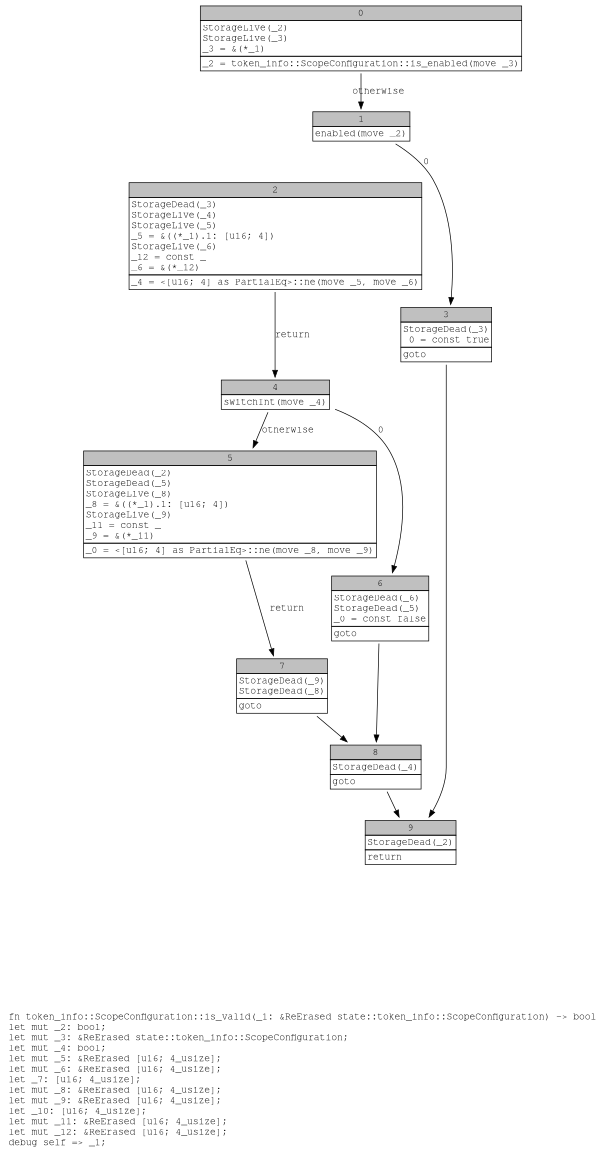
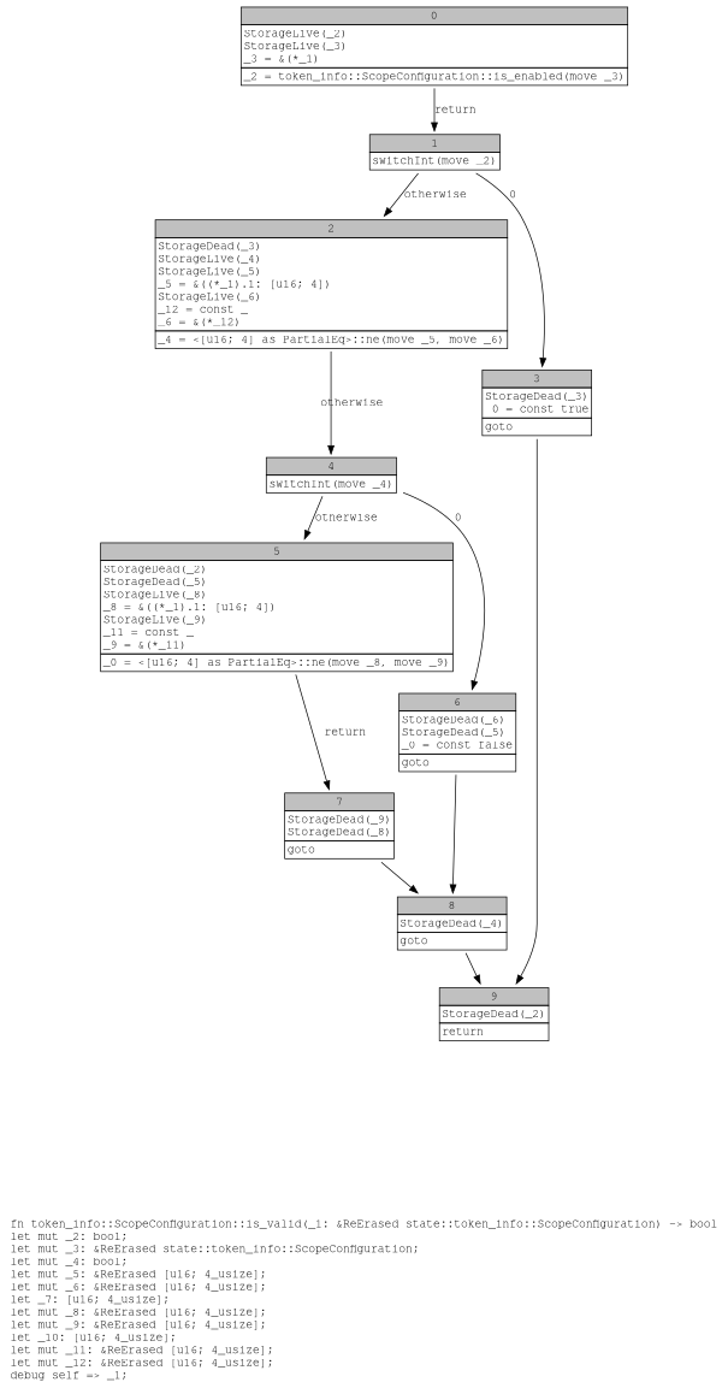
  digraph {
    fontname="Courier, monospace"
    label=<fn token_info::ScopeConfiguration::is_valid(_1: &amp;ReErased state::token_info::ScopeConfiguration) -&gt; bool<br align="left"/>let mut _2: bool;<br align="left"/>let mut _3: &amp;ReErased state::token_info::ScopeConfiguration;<br align="left"/>let mut _4: bool;<br align="left"/>let mut _5: &amp;ReErased [u16; 4_usize];<br align="left"/>let mut _6: &amp;ReErased [u16; 4_usize];<br align="left"/>let _7: [u16; 4_usize];<br align="left"/>let mut _8: &amp;ReErased [u16; 4_usize];<br align="left"/>let mut _9: &amp;ReErased [u16; 4_usize];<br align="left"/>let _10: [u16; 4_usize];<br align="left"/>let mut _11: &amp;ReErased [u16; 4_usize];<br align="left"/>let mut _12: &amp;ReErased [u16; 4_usize];<br align="left"/>debug self =&gt; _1;<br align="left"/>>
    node [fontname="Courier, monospace" shape=none]
    edge [fontname="Courier, monospace"]
    n1 [label=<<table border="0" cellborder="1" cellspacing="0"><tr><td bgcolor="gray" align="center" colspan="1">0</td></tr><tr><td align="left" balign="left">StorageLive(_2)<br/>StorageLive(_3)<br/>_3 = &amp;(*_1)<br/></td></tr><tr><td align="left">_2 = token_info::ScopeConfiguration::is_enabled(move _3)</td></tr></table>>]
-   n2 [label=<<table border="0" cellborder="1" cellspacing="0"><tr><td bgcolor="gray" align="center" colspan="1">1</td></tr><tr><td align="left">enabled(move _2)</td></tr></table>>]
+   n2 [label=<<table border="0" cellborder="1" cellspacing="0"><tr><td bgcolor="gray" align="center" colspan="1">1</td></tr><tr><td align="left">switchInt(move _2)</td></tr></table>>]
    n3 [label=<<table border="0" cellborder="1" cellspacing="0"><tr><td bgcolor="gray" align="center" colspan="1">2</td></tr><tr><td align="left" balign="left">StorageDead(_3)<br/>StorageLive(_4)<br/>StorageLive(_5)<br/>_5 = &amp;((*_1).1: [u16; 4])<br/>StorageLive(_6)<br/>_12 = const _<br/>_6 = &amp;(*_12)<br/></td></tr><tr><td align="left">_4 = &lt;[u16; 4] as PartialEq&gt;::ne(move _5, move _6)</td></tr></table>>]
    n4 [label=<<table border="0" cellborder="1" cellspacing="0"><tr><td bgcolor="gray" align="center" colspan="1">3</td></tr><tr><td align="left" balign="left">StorageDead(_3)<br/>_0 = const true<br/></td></tr><tr><td align="left">goto</td></tr></table>>]
    n5 [label=<<table border="0" cellborder="1" cellspacing="0"><tr><td bgcolor="gray" align="center" colspan="1">4</td></tr><tr><td align="left">switchInt(move _4)</td></tr></table>>]
    n6 [label=<<table border="0" cellborder="1" cellspacing="0"><tr><td bgcolor="gray" align="center" colspan="1">9</td></tr><tr><td align="left" balign="left">StorageDead(_2)<br/></td></tr><tr><td align="left">return</td></tr></table>>]
    n7 [label=<<table border="0" cellborder="1" cellspacing="0"><tr><td bgcolor="gray" align="center" colspan="1">5</td></tr><tr><td align="left" balign="left">StorageDead(_2)<br/>StorageDead(_5)<br/>StorageLive(_8)<br/>_8 = &amp;((*_1).1: [u16; 4])<br/>StorageLive(_9)<br/>_11 = const _<br/>_9 = &amp;(*_11)<br/></td></tr><tr><td align="left">_0 = &lt;[u16; 4] as PartialEq&gt;::ne(move _8, move _9)</td></tr></table>>]
    n8 [label=<<table border="0" cellborder="1" cellspacing="0"><tr><td bgcolor="gray" align="center" colspan="1">6</td></tr><tr><td align="left" balign="left">StorageDead(_6)<br/>StorageDead(_5)<br/>_0 = const false<br/></td></tr><tr><td align="left">goto</td></tr></table>>]
    n9 [label=<<table border="0" cellborder="1" cellspacing="0"><tr><td bgcolor="gray" align="center" colspan="1">7</td></tr><tr><td align="left" balign="left">StorageDead(_9)<br/>StorageDead(_8)<br/></td></tr><tr><td align="left">goto</td></tr></table>>]
    n10 [label=<<table border="0" cellborder="1" cellspacing="0"><tr><td bgcolor="gray" align="center" colspan="1">8</td></tr><tr><td align="left" balign="left">StorageDead(_4)<br/></td></tr><tr><td align="left">goto</td></tr></table>>]
-   n1 -> n2 [label=otherwise]
+   n1 -> n2 [label=return]
+   n2 -> n3 [label=otherwise]
    n2 -> n4 [label=0]
-   n3 -> n5 [label=return]
+   n3 -> n5 [label=otherwise]
    n4 -> n6
    n5 -> n7 [label=otherwise]
    n5 -> n8 [label=0]
    n7 -> n9 [label=return]
    n8 -> n10
    n9 -> n10
    n10 -> n6
  }
